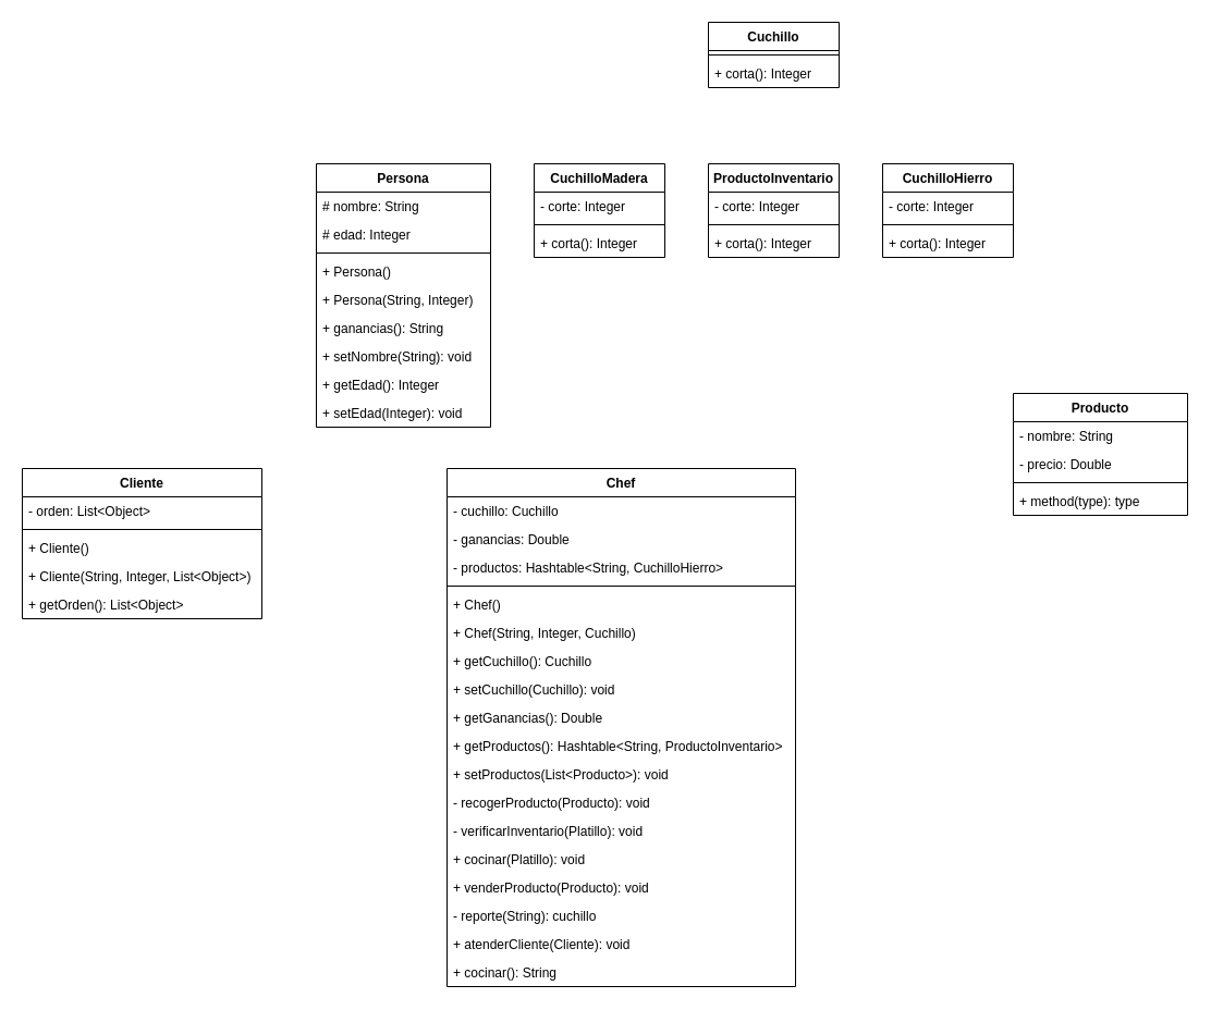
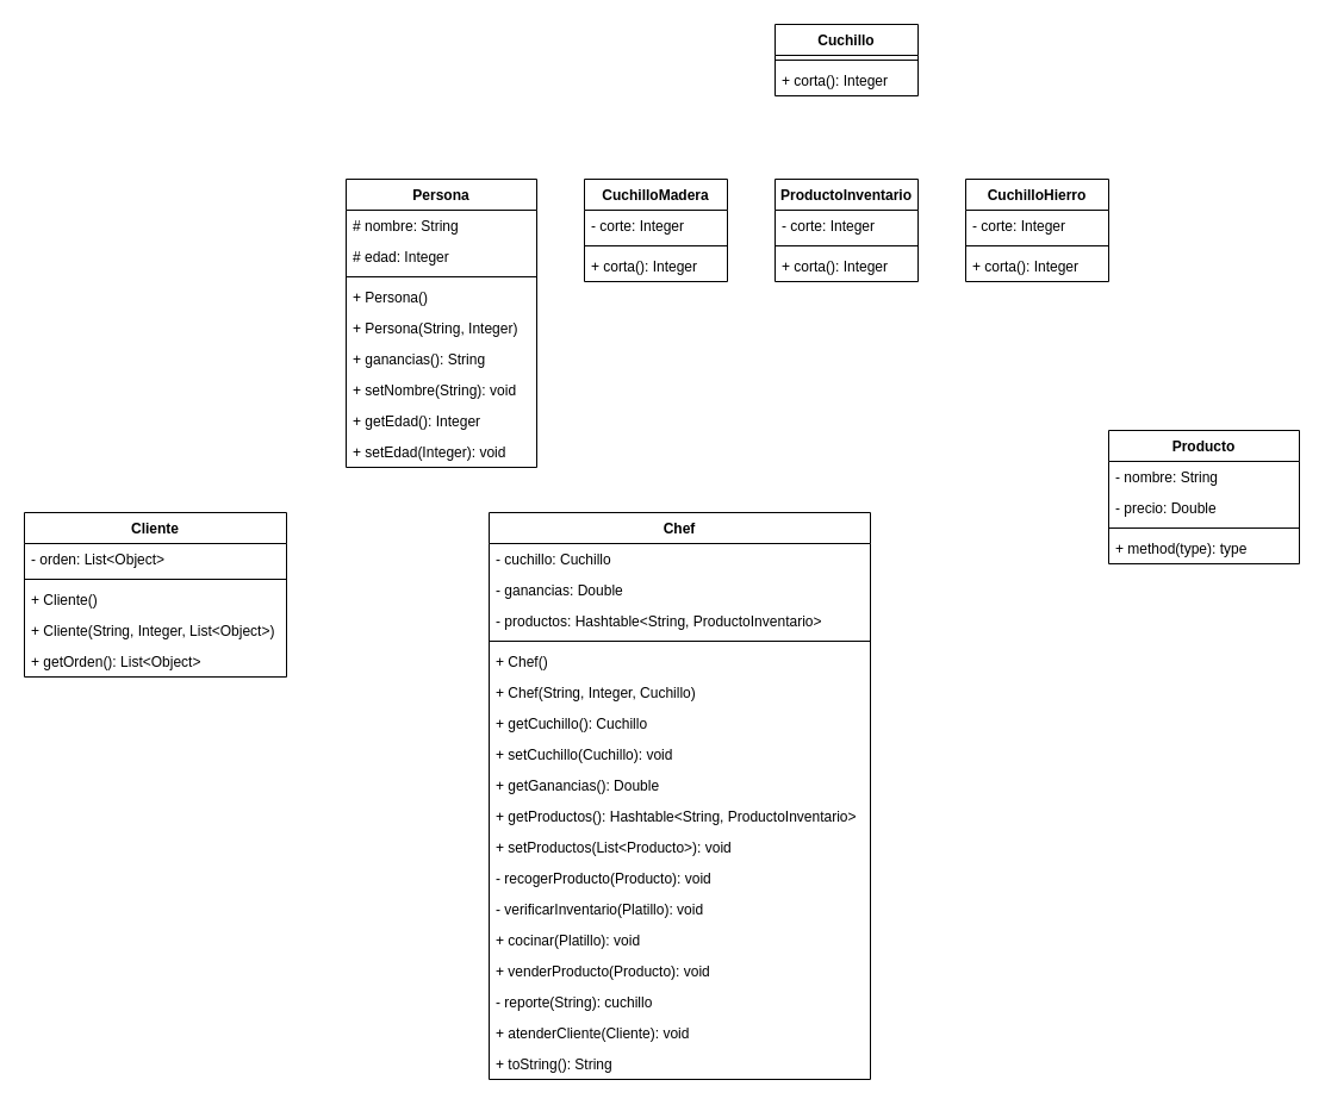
  <mxCell id="0" />
  <mxCell id="1" parent="0" />
  <mxCell id="2" value="Persona" style="swimlane;fontStyle=1;align=center;verticalAlign=top;childLayout=stackLayout;horizontal=1;startSize=26;horizontalStack=0;resizeParent=1;resizeParentMax=0;resizeLast=0;collapsible=1;marginBottom=0;whiteSpace=wrap;html=1;" vertex="1" parent="1"><mxGeometry x="290" y="150" width="160" height="242" as="geometry" /></mxCell>
  <mxCell id="3" value="# nombre: String" style="text;strokeColor=none;fillColor=none;align=left;verticalAlign=top;spacingLeft=4;spacingRight=4;overflow=hidden;rotatable=0;points=[[0,0.5],[1,0.5]];portConstraint=eastwest;whiteSpace=wrap;html=1;" vertex="1" parent="2"><mxGeometry y="26" width="160" height="26" as="geometry" /></mxCell>
  <mxCell id="4" value="# edad: Integer" style="text;strokeColor=none;fillColor=none;align=left;verticalAlign=top;spacingLeft=4;spacingRight=4;overflow=hidden;rotatable=0;points=[[0,0.5],[1,0.5]];portConstraint=eastwest;whiteSpace=wrap;html=1;" vertex="1" parent="2"><mxGeometry y="52" width="160" height="26" as="geometry" /></mxCell>
  <mxCell id="5" value="" style="line;strokeWidth=1;fillColor=none;align=left;verticalAlign=middle;spacingTop=-1;spacingLeft=3;spacingRight=3;rotatable=0;labelPosition=right;points=[];portConstraint=eastwest;strokeColor=inherit;" vertex="1" parent="2"><mxGeometry y="78" width="160" height="8" as="geometry" /></mxCell>
  <mxCell id="6" value="+ Persona()" style="text;strokeColor=none;fillColor=none;align=left;verticalAlign=top;spacingLeft=4;spacingRight=4;overflow=hidden;rotatable=0;points=[[0,0.5],[1,0.5]];portConstraint=eastwest;whiteSpace=wrap;html=1;" vertex="1" parent="2"><mxGeometry y="86" width="160" height="26" as="geometry" /></mxCell>
  <mxCell id="7" value="+ Persona(String, Integer)" style="text;strokeColor=none;fillColor=none;align=left;verticalAlign=top;spacingLeft=4;spacingRight=4;overflow=hidden;rotatable=0;points=[[0,0.5],[1,0.5]];portConstraint=eastwest;whiteSpace=wrap;html=1;" vertex="1" parent="2"><mxGeometry y="112" width="160" height="26" as="geometry" /></mxCell>
  <mxCell id="8" value="+ ganancias(): String" style="text;strokeColor=none;fillColor=none;align=left;verticalAlign=top;spacingLeft=4;spacingRight=4;overflow=hidden;rotatable=0;points=[[0,0.5],[1,0.5]];portConstraint=eastwest;whiteSpace=wrap;html=1;" vertex="1" parent="2"><mxGeometry y="138" width="160" height="26" as="geometry" /></mxCell>
  <mxCell id="9" value="+ setNombre(String): void" style="text;strokeColor=none;fillColor=none;align=left;verticalAlign=top;spacingLeft=4;spacingRight=4;overflow=hidden;rotatable=0;points=[[0,0.5],[1,0.5]];portConstraint=eastwest;whiteSpace=wrap;html=1;" vertex="1" parent="2"><mxGeometry y="164" width="160" height="26" as="geometry" /></mxCell>
  <mxCell id="10" value="+ getEdad(): Integer" style="text;strokeColor=none;fillColor=none;align=left;verticalAlign=top;spacingLeft=4;spacingRight=4;overflow=hidden;rotatable=0;points=[[0,0.5],[1,0.5]];portConstraint=eastwest;whiteSpace=wrap;html=1;" vertex="1" parent="2"><mxGeometry y="190" width="160" height="26" as="geometry" /></mxCell>
  <mxCell id="11" value="+ setEdad(Integer): void" style="text;strokeColor=none;fillColor=none;align=left;verticalAlign=top;spacingLeft=4;spacingRight=4;overflow=hidden;rotatable=0;points=[[0,0.5],[1,0.5]];portConstraint=eastwest;whiteSpace=wrap;html=1;" vertex="1" parent="2"><mxGeometry y="216" width="160" height="26" as="geometry" /></mxCell>
  <mxCell id="12" value="Cliente" style="swimlane;fontStyle=1;align=center;verticalAlign=top;childLayout=stackLayout;horizontal=1;startSize=26;horizontalStack=0;resizeParent=1;resizeParentMax=0;resizeLast=0;collapsible=1;marginBottom=0;whiteSpace=wrap;html=1;" vertex="1" parent="1"><mxGeometry x="20" y="430" width="220" height="138" as="geometry" /></mxCell>
  <mxCell id="13" value="- orden: List&amp;lt;Object&amp;gt;" style="text;strokeColor=none;fillColor=none;align=left;verticalAlign=top;spacingLeft=4;spacingRight=4;overflow=hidden;rotatable=0;points=[[0,0.5],[1,0.5]];portConstraint=eastwest;whiteSpace=wrap;html=1;" vertex="1" parent="12"><mxGeometry y="26" width="220" height="26" as="geometry" /></mxCell>
  <mxCell id="14" value="" style="line;strokeWidth=1;fillColor=none;align=left;verticalAlign=middle;spacingTop=-1;spacingLeft=3;spacingRight=3;rotatable=0;labelPosition=right;points=[];portConstraint=eastwest;strokeColor=inherit;" vertex="1" parent="12"><mxGeometry y="52" width="220" height="8" as="geometry" /></mxCell>
  <mxCell id="15" value="+ Cliente()" style="text;strokeColor=none;fillColor=none;align=left;verticalAlign=top;spacingLeft=4;spacingRight=4;overflow=hidden;rotatable=0;points=[[0,0.5],[1,0.5]];portConstraint=eastwest;whiteSpace=wrap;html=1;" vertex="1" parent="12"><mxGeometry y="60" width="220" height="26" as="geometry" /></mxCell>
  <mxCell id="16" value="+ Cliente(String, Integer, List&amp;lt;Object&amp;gt;)" style="text;strokeColor=none;fillColor=none;align=left;verticalAlign=top;spacingLeft=4;spacingRight=4;overflow=hidden;rotatable=0;points=[[0,0.5],[1,0.5]];portConstraint=eastwest;whiteSpace=wrap;html=1;" vertex="1" parent="12"><mxGeometry y="86" width="220" height="26" as="geometry" /></mxCell>
  <mxCell id="17" value="+ getOrden(): List&amp;lt;Object&amp;gt;" style="text;strokeColor=none;fillColor=none;align=left;verticalAlign=top;spacingLeft=4;spacingRight=4;overflow=hidden;rotatable=0;points=[[0,0.5],[1,0.5]];portConstraint=eastwest;whiteSpace=wrap;html=1;" vertex="1" parent="12"><mxGeometry y="112" width="220" height="26" as="geometry" /></mxCell>
  <mxCell id="18" value="Chef" style="swimlane;fontStyle=1;align=center;verticalAlign=top;childLayout=stackLayout;horizontal=1;startSize=26;horizontalStack=0;resizeParent=1;resizeParentMax=0;resizeLast=0;collapsible=1;marginBottom=0;whiteSpace=wrap;html=1;" vertex="1" parent="1"><mxGeometry x="410" y="430" width="320" height="476" as="geometry" /></mxCell>
  <mxCell id="19" value="- cuchillo: Cuchillo" style="text;strokeColor=none;fillColor=none;align=left;verticalAlign=top;spacingLeft=4;spacingRight=4;overflow=hidden;rotatable=0;points=[[0,0.5],[1,0.5]];portConstraint=eastwest;whiteSpace=wrap;html=1;" vertex="1" parent="18"><mxGeometry y="26" width="320" height="26" as="geometry" /></mxCell>
  <mxCell id="20" value="- ganancias: Double" style="text;strokeColor=none;fillColor=none;align=left;verticalAlign=top;spacingLeft=4;spacingRight=4;overflow=hidden;rotatable=0;points=[[0,0.5],[1,0.5]];portConstraint=eastwest;whiteSpace=wrap;html=1;" vertex="1" parent="18"><mxGeometry y="52" width="320" height="26" as="geometry" /></mxCell>
- <mxCell id="21" value="- productos: Hashtable&amp;lt;String, CuchilloHierro&amp;gt;" style="text;strokeColor=none;fillColor=none;align=left;verticalAlign=top;spacingLeft=4;spacingRight=4;overflow=hidden;rotatable=0;points=[[0,0.5],[1,0.5]];portConstraint=eastwest;whiteSpace=wrap;html=1;" vertex="1" parent="18"><mxGeometry y="78" width="320" height="26" as="geometry" /></mxCell>
+ <mxCell id="21" value="- productos: Hashtable&amp;lt;String, ProductoInventario&amp;gt;" style="text;strokeColor=none;fillColor=none;align=left;verticalAlign=top;spacingLeft=4;spacingRight=4;overflow=hidden;rotatable=0;points=[[0,0.5],[1,0.5]];portConstraint=eastwest;whiteSpace=wrap;html=1;" vertex="1" parent="18"><mxGeometry y="78" width="320" height="26" as="geometry" /></mxCell>
  <mxCell id="22" value="" style="line;strokeWidth=1;fillColor=none;align=left;verticalAlign=middle;spacingTop=-1;spacingLeft=3;spacingRight=3;rotatable=0;labelPosition=right;points=[];portConstraint=eastwest;strokeColor=inherit;" vertex="1" parent="18"><mxGeometry y="104" width="320" height="8" as="geometry" /></mxCell>
  <mxCell id="23" value="+ Chef()" style="text;strokeColor=none;fillColor=none;align=left;verticalAlign=top;spacingLeft=4;spacingRight=4;overflow=hidden;rotatable=0;points=[[0,0.5],[1,0.5]];portConstraint=eastwest;whiteSpace=wrap;html=1;" vertex="1" parent="18"><mxGeometry y="112" width="320" height="26" as="geometry" /></mxCell>
  <mxCell id="24" value="+ Chef(String, Integer, Cuchillo)" style="text;strokeColor=none;fillColor=none;align=left;verticalAlign=top;spacingLeft=4;spacingRight=4;overflow=hidden;rotatable=0;points=[[0,0.5],[1,0.5]];portConstraint=eastwest;whiteSpace=wrap;html=1;" vertex="1" parent="18"><mxGeometry y="138" width="320" height="26" as="geometry" /></mxCell>
  <mxCell id="25" value="+ getCuchillo(): Cuchillo" style="text;strokeColor=none;fillColor=none;align=left;verticalAlign=top;spacingLeft=4;spacingRight=4;overflow=hidden;rotatable=0;points=[[0,0.5],[1,0.5]];portConstraint=eastwest;whiteSpace=wrap;html=1;" vertex="1" parent="18"><mxGeometry y="164" width="320" height="26" as="geometry" /></mxCell>
  <mxCell id="26" value="+ setCuchillo(Cuchillo): void" style="text;strokeColor=none;fillColor=none;align=left;verticalAlign=top;spacingLeft=4;spacingRight=4;overflow=hidden;rotatable=0;points=[[0,0.5],[1,0.5]];portConstraint=eastwest;whiteSpace=wrap;html=1;" vertex="1" parent="18"><mxGeometry y="190" width="320" height="26" as="geometry" /></mxCell>
  <mxCell id="27" value="+ getGanancias(): Double" style="text;strokeColor=none;fillColor=none;align=left;verticalAlign=top;spacingLeft=4;spacingRight=4;overflow=hidden;rotatable=0;points=[[0,0.5],[1,0.5]];portConstraint=eastwest;whiteSpace=wrap;html=1;" vertex="1" parent="18"><mxGeometry y="216" width="320" height="26" as="geometry" /></mxCell>
  <mxCell id="28" value="+ getProductos(): Hashtable&amp;lt;String, ProductoInventario&amp;gt;" style="text;strokeColor=none;fillColor=none;align=left;verticalAlign=top;spacingLeft=4;spacingRight=4;overflow=hidden;rotatable=0;points=[[0,0.5],[1,0.5]];portConstraint=eastwest;whiteSpace=wrap;html=1;" vertex="1" parent="18"><mxGeometry y="242" width="320" height="26" as="geometry" /></mxCell>
  <mxCell id="29" value="+ setProductos(List&amp;lt;Producto&amp;gt;): void" style="text;strokeColor=none;fillColor=none;align=left;verticalAlign=top;spacingLeft=4;spacingRight=4;overflow=hidden;rotatable=0;points=[[0,0.5],[1,0.5]];portConstraint=eastwest;whiteSpace=wrap;html=1;" vertex="1" parent="18"><mxGeometry y="268" width="320" height="26" as="geometry" /></mxCell>
  <mxCell id="30" value="- recogerProducto(Producto): void" style="text;strokeColor=none;fillColor=none;align=left;verticalAlign=top;spacingLeft=4;spacingRight=4;overflow=hidden;rotatable=0;points=[[0,0.5],[1,0.5]];portConstraint=eastwest;whiteSpace=wrap;html=1;" vertex="1" parent="18"><mxGeometry y="294" width="320" height="26" as="geometry" /></mxCell>
  <mxCell id="31" value="- verificarInventario(Platillo): void" style="text;strokeColor=none;fillColor=none;align=left;verticalAlign=top;spacingLeft=4;spacingRight=4;overflow=hidden;rotatable=0;points=[[0,0.5],[1,0.5]];portConstraint=eastwest;whiteSpace=wrap;html=1;" vertex="1" parent="18"><mxGeometry y="320" width="320" height="26" as="geometry" /></mxCell>
  <mxCell id="32" value="+ cocinar(Platillo): void" style="text;strokeColor=none;fillColor=none;align=left;verticalAlign=top;spacingLeft=4;spacingRight=4;overflow=hidden;rotatable=0;points=[[0,0.5],[1,0.5]];portConstraint=eastwest;whiteSpace=wrap;html=1;" vertex="1" parent="18"><mxGeometry y="346" width="320" height="26" as="geometry" /></mxCell>
  <mxCell id="33" value="+ venderProducto(Producto): void" style="text;strokeColor=none;fillColor=none;align=left;verticalAlign=top;spacingLeft=4;spacingRight=4;overflow=hidden;rotatable=0;points=[[0,0.5],[1,0.5]];portConstraint=eastwest;whiteSpace=wrap;html=1;" vertex="1" parent="18"><mxGeometry y="372" width="320" height="26" as="geometry" /></mxCell>
  <mxCell id="34" value="- reporte(String): cuchillo" style="text;strokeColor=none;fillColor=none;align=left;verticalAlign=top;spacingLeft=4;spacingRight=4;overflow=hidden;rotatable=0;points=[[0,0.5],[1,0.5]];portConstraint=eastwest;whiteSpace=wrap;html=1;" vertex="1" parent="18"><mxGeometry y="398" width="320" height="26" as="geometry" /></mxCell>
  <mxCell id="35" value="+ atenderCliente(Cliente): void" style="text;strokeColor=none;fillColor=none;align=left;verticalAlign=top;spacingLeft=4;spacingRight=4;overflow=hidden;rotatable=0;points=[[0,0.5],[1,0.5]];portConstraint=eastwest;whiteSpace=wrap;html=1;" vertex="1" parent="18"><mxGeometry y="424" width="320" height="26" as="geometry" /></mxCell>
- <mxCell id="36" value="+ cocinar(): String" style="text;strokeColor=none;fillColor=none;align=left;verticalAlign=top;spacingLeft=4;spacingRight=4;overflow=hidden;rotatable=0;points=[[0,0.5],[1,0.5]];portConstraint=eastwest;whiteSpace=wrap;html=1;" vertex="1" parent="18"><mxGeometry y="450" width="320" height="26" as="geometry" /></mxCell>
+ <mxCell id="36" value="+ toString(): String" style="text;strokeColor=none;fillColor=none;align=left;verticalAlign=top;spacingLeft=4;spacingRight=4;overflow=hidden;rotatable=0;points=[[0,0.5],[1,0.5]];portConstraint=eastwest;whiteSpace=wrap;html=1;" vertex="1" parent="18"><mxGeometry y="450" width="320" height="26" as="geometry" /></mxCell>
  <mxCell id="37" value="Cuchillo" style="swimlane;fontStyle=1;align=center;verticalAlign=top;childLayout=stackLayout;horizontal=1;startSize=26;horizontalStack=0;resizeParent=1;resizeParentMax=0;resizeLast=0;collapsible=1;marginBottom=0;whiteSpace=wrap;html=1;" vertex="1" parent="1"><mxGeometry x="650" y="20" width="120" height="60" as="geometry" /></mxCell>
  <mxCell id="38" value="" style="line;strokeWidth=1;fillColor=none;align=left;verticalAlign=middle;spacingTop=-1;spacingLeft=3;spacingRight=3;rotatable=0;labelPosition=right;points=[];portConstraint=eastwest;strokeColor=inherit;" vertex="1" parent="37"><mxGeometry y="26" width="120" height="8" as="geometry" /></mxCell>
  <mxCell id="39" value="+ corta(): Integer" style="text;strokeColor=none;fillColor=none;align=left;verticalAlign=top;spacingLeft=4;spacingRight=4;overflow=hidden;rotatable=0;points=[[0,0.5],[1,0.5]];portConstraint=eastwest;whiteSpace=wrap;html=1;" vertex="1" parent="37"><mxGeometry y="34" width="120" height="26" as="geometry" /></mxCell>
  <mxCell id="40" value="CuchilloMadera" style="swimlane;fontStyle=1;align=center;verticalAlign=top;childLayout=stackLayout;horizontal=1;startSize=26;horizontalStack=0;resizeParent=1;resizeParentMax=0;resizeLast=0;collapsible=1;marginBottom=0;whiteSpace=wrap;html=1;" vertex="1" parent="1"><mxGeometry x="490" y="150" width="120" height="86" as="geometry" /></mxCell>
  <mxCell id="41" value="- corte: Integer" style="text;strokeColor=none;fillColor=none;align=left;verticalAlign=top;spacingLeft=4;spacingRight=4;overflow=hidden;rotatable=0;points=[[0,0.5],[1,0.5]];portConstraint=eastwest;whiteSpace=wrap;html=1;" vertex="1" parent="40"><mxGeometry y="26" width="120" height="26" as="geometry" /></mxCell>
  <mxCell id="42" value="" style="line;strokeWidth=1;fillColor=none;align=left;verticalAlign=middle;spacingTop=-1;spacingLeft=3;spacingRight=3;rotatable=0;labelPosition=right;points=[];portConstraint=eastwest;strokeColor=inherit;" vertex="1" parent="40"><mxGeometry y="52" width="120" height="8" as="geometry" /></mxCell>
  <mxCell id="43" value="+ corta(): Integer" style="text;strokeColor=none;fillColor=none;align=left;verticalAlign=top;spacingLeft=4;spacingRight=4;overflow=hidden;rotatable=0;points=[[0,0.5],[1,0.5]];portConstraint=eastwest;whiteSpace=wrap;html=1;" vertex="1" parent="40"><mxGeometry y="60" width="120" height="26" as="geometry" /></mxCell>
  <mxCell id="44" value="ProductoInventario" style="swimlane;fontStyle=1;align=center;verticalAlign=top;childLayout=stackLayout;horizontal=1;startSize=26;horizontalStack=0;resizeParent=1;resizeParentMax=0;resizeLast=0;collapsible=1;marginBottom=0;whiteSpace=wrap;html=1;" vertex="1" parent="1"><mxGeometry x="650" y="150" width="120" height="86" as="geometry" /></mxCell>
  <mxCell id="45" value="- corte: Integer" style="text;strokeColor=none;fillColor=none;align=left;verticalAlign=top;spacingLeft=4;spacingRight=4;overflow=hidden;rotatable=0;points=[[0,0.5],[1,0.5]];portConstraint=eastwest;whiteSpace=wrap;html=1;" vertex="1" parent="44"><mxGeometry y="26" width="120" height="26" as="geometry" /></mxCell>
  <mxCell id="46" value="" style="line;strokeWidth=1;fillColor=none;align=left;verticalAlign=middle;spacingTop=-1;spacingLeft=3;spacingRight=3;rotatable=0;labelPosition=right;points=[];portConstraint=eastwest;strokeColor=inherit;" vertex="1" parent="44"><mxGeometry y="52" width="120" height="8" as="geometry" /></mxCell>
  <mxCell id="47" value="+ corta(): Integer" style="text;strokeColor=none;fillColor=none;align=left;verticalAlign=top;spacingLeft=4;spacingRight=4;overflow=hidden;rotatable=0;points=[[0,0.5],[1,0.5]];portConstraint=eastwest;whiteSpace=wrap;html=1;" vertex="1" parent="44"><mxGeometry y="60" width="120" height="26" as="geometry" /></mxCell>
  <mxCell id="48" value="CuchilloHierro" style="swimlane;fontStyle=1;align=center;verticalAlign=top;childLayout=stackLayout;horizontal=1;startSize=26;horizontalStack=0;resizeParent=1;resizeParentMax=0;resizeLast=0;collapsible=1;marginBottom=0;whiteSpace=wrap;html=1;" vertex="1" parent="1"><mxGeometry x="810" y="150" width="120" height="86" as="geometry" /></mxCell>
  <mxCell id="49" value="- corte: Integer" style="text;strokeColor=none;fillColor=none;align=left;verticalAlign=top;spacingLeft=4;spacingRight=4;overflow=hidden;rotatable=0;points=[[0,0.5],[1,0.5]];portConstraint=eastwest;whiteSpace=wrap;html=1;" vertex="1" parent="48"><mxGeometry y="26" width="120" height="26" as="geometry" /></mxCell>
  <mxCell id="50" value="" style="line;strokeWidth=1;fillColor=none;align=left;verticalAlign=middle;spacingTop=-1;spacingLeft=3;spacingRight=3;rotatable=0;labelPosition=right;points=[];portConstraint=eastwest;strokeColor=inherit;" vertex="1" parent="48"><mxGeometry y="52" width="120" height="8" as="geometry" /></mxCell>
  <mxCell id="51" value="+ corta(): Integer" style="text;strokeColor=none;fillColor=none;align=left;verticalAlign=top;spacingLeft=4;spacingRight=4;overflow=hidden;rotatable=0;points=[[0,0.5],[1,0.5]];portConstraint=eastwest;whiteSpace=wrap;html=1;" vertex="1" parent="48"><mxGeometry y="60" width="120" height="26" as="geometry" /></mxCell>
  <mxCell id="52" value="Producto" style="swimlane;fontStyle=1;align=center;verticalAlign=top;childLayout=stackLayout;horizontal=1;startSize=26;horizontalStack=0;resizeParent=1;resizeParentMax=0;resizeLast=0;collapsible=1;marginBottom=0;whiteSpace=wrap;html=1;" vertex="1" parent="1"><mxGeometry x="930" y="361" width="160" height="112" as="geometry" /></mxCell>
  <mxCell id="53" value="- nombre: String" style="text;strokeColor=none;fillColor=none;align=left;verticalAlign=top;spacingLeft=4;spacingRight=4;overflow=hidden;rotatable=0;points=[[0,0.5],[1,0.5]];portConstraint=eastwest;whiteSpace=wrap;html=1;" vertex="1" parent="52"><mxGeometry y="26" width="160" height="26" as="geometry" /></mxCell>
  <mxCell id="54" value="- precio: Double" style="text;strokeColor=none;fillColor=none;align=left;verticalAlign=top;spacingLeft=4;spacingRight=4;overflow=hidden;rotatable=0;points=[[0,0.5],[1,0.5]];portConstraint=eastwest;whiteSpace=wrap;html=1;" vertex="1" parent="52"><mxGeometry y="52" width="160" height="26" as="geometry" /></mxCell>
  <mxCell id="55" value="" style="line;strokeWidth=1;fillColor=none;align=left;verticalAlign=middle;spacingTop=-1;spacingLeft=3;spacingRight=3;rotatable=0;labelPosition=right;points=[];portConstraint=eastwest;strokeColor=inherit;" vertex="1" parent="52"><mxGeometry y="78" width="160" height="8" as="geometry" /></mxCell>
  <mxCell id="56" value="+ method(type): type" style="text;strokeColor=none;fillColor=none;align=left;verticalAlign=top;spacingLeft=4;spacingRight=4;overflow=hidden;rotatable=0;points=[[0,0.5],[1,0.5]];portConstraint=eastwest;whiteSpace=wrap;html=1;" vertex="1" parent="52"><mxGeometry y="86" width="160" height="26" as="geometry" /></mxCell>
